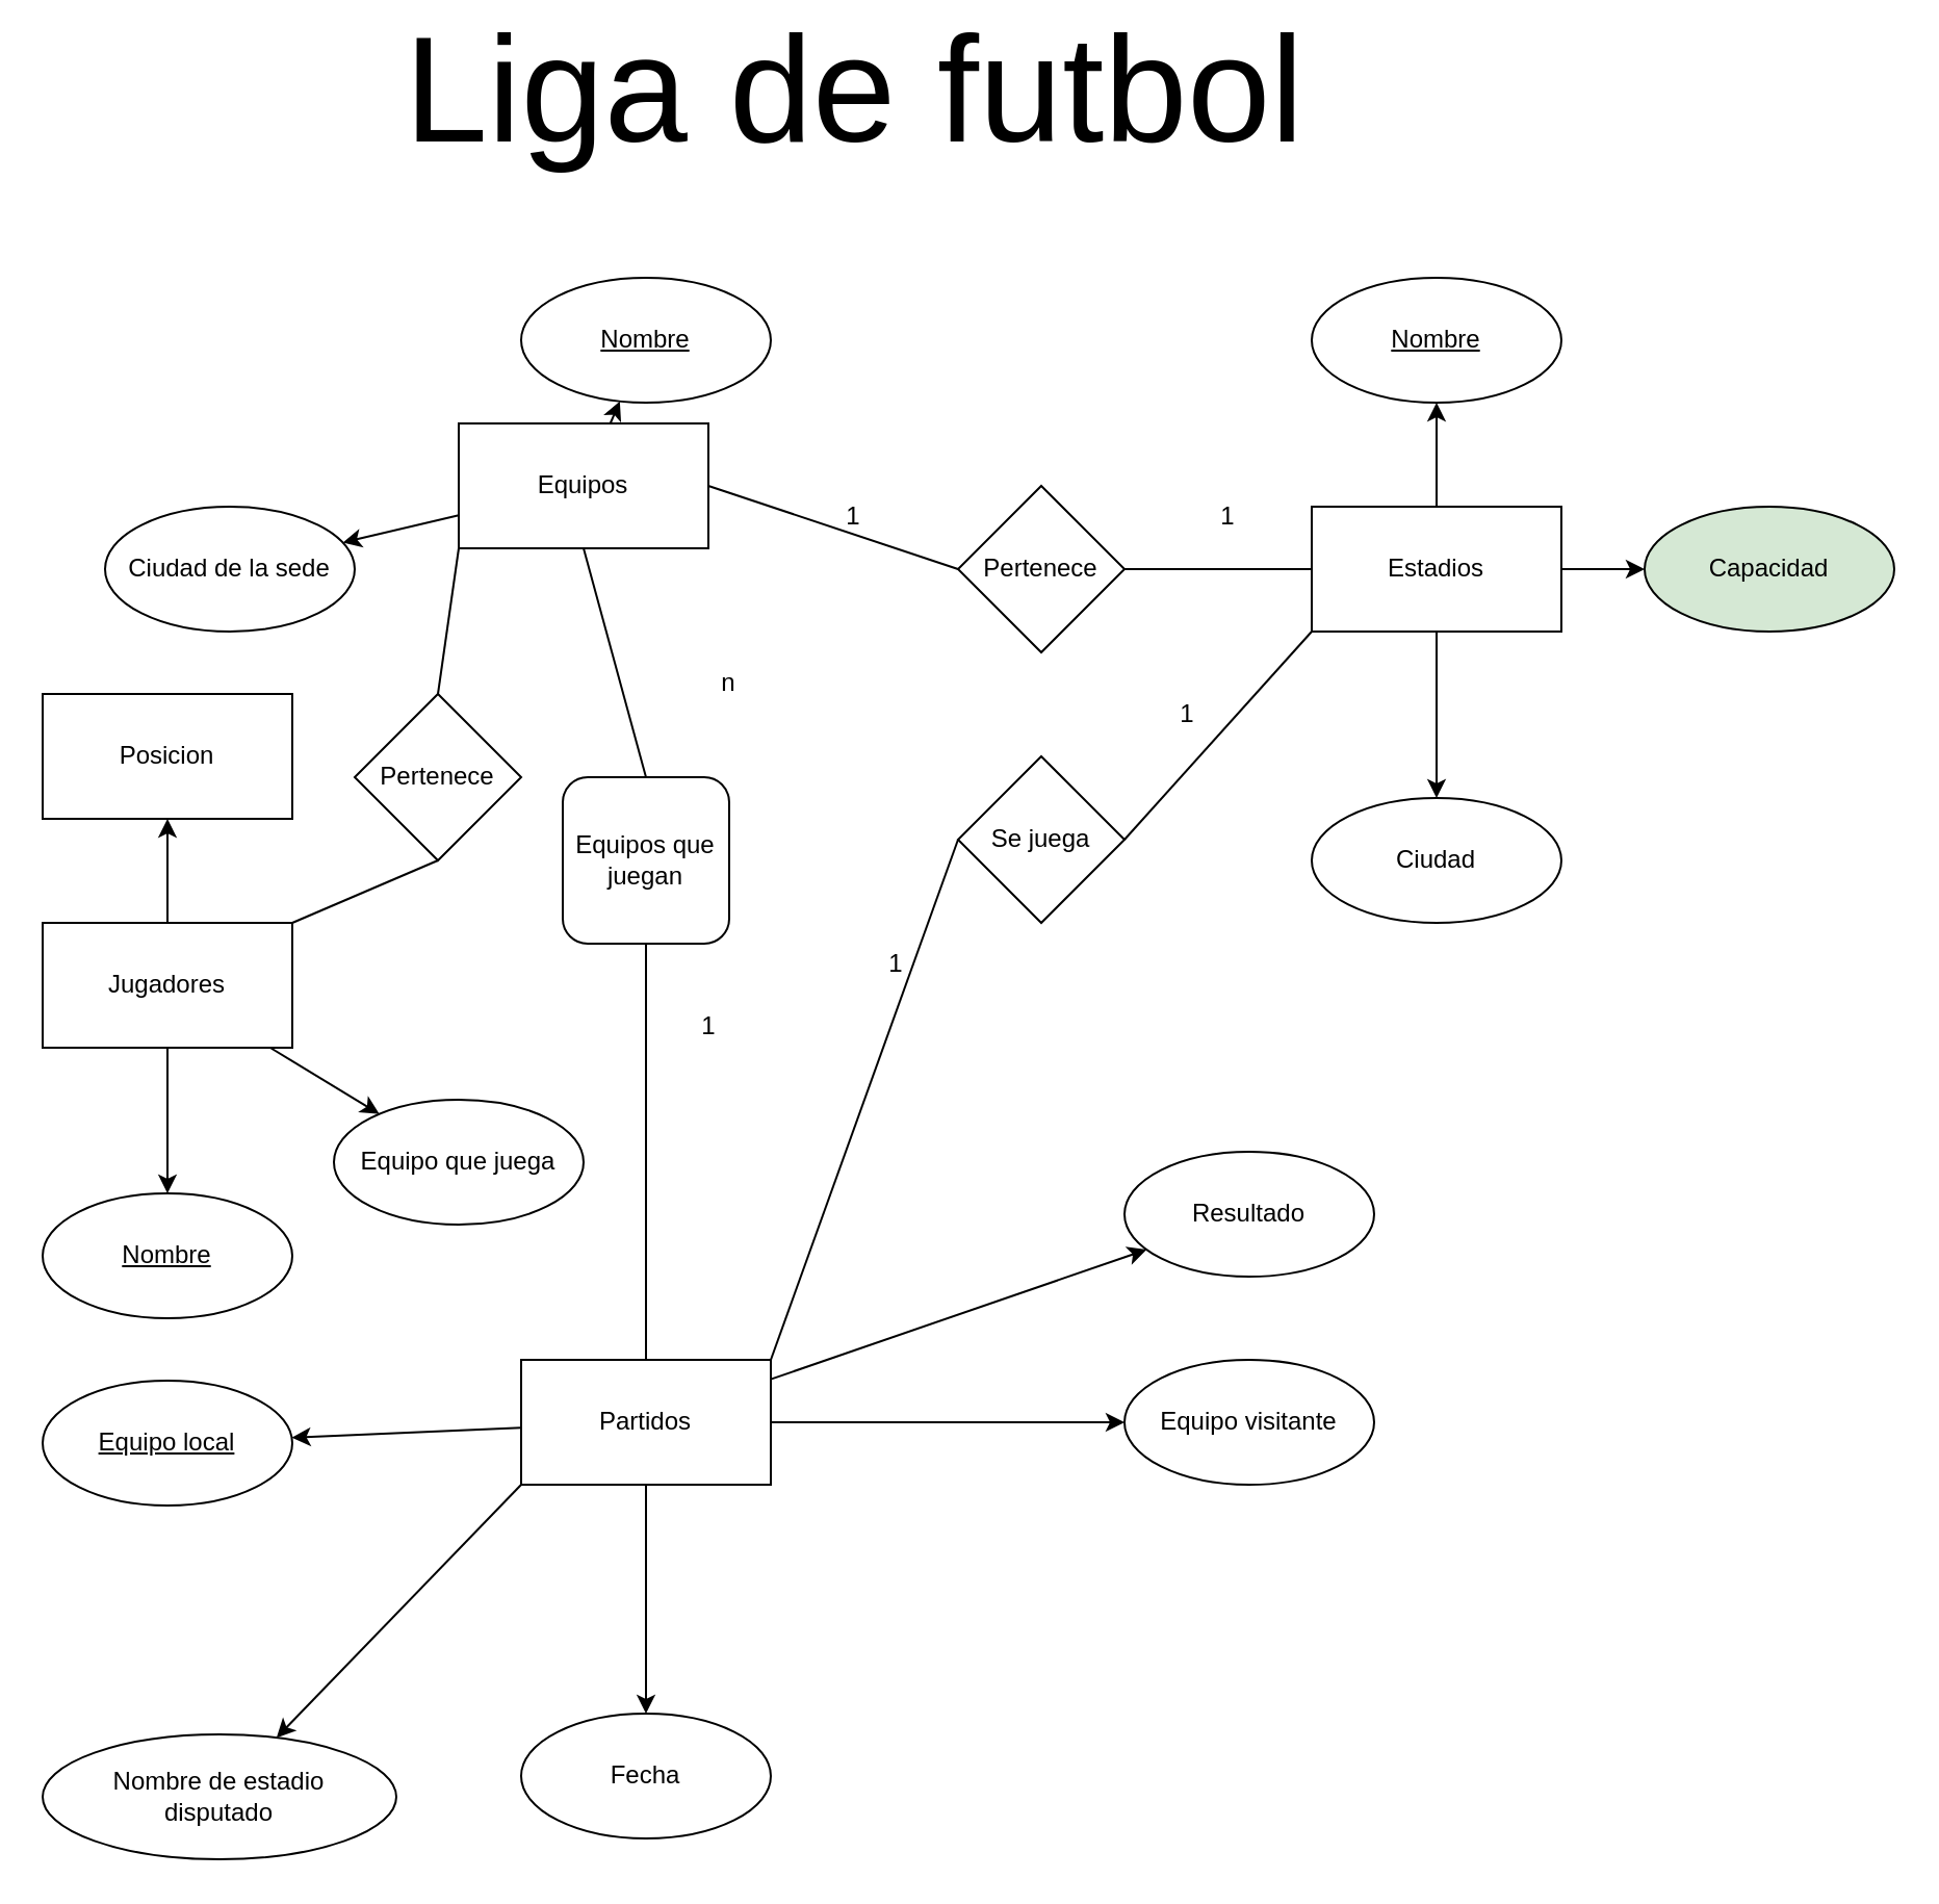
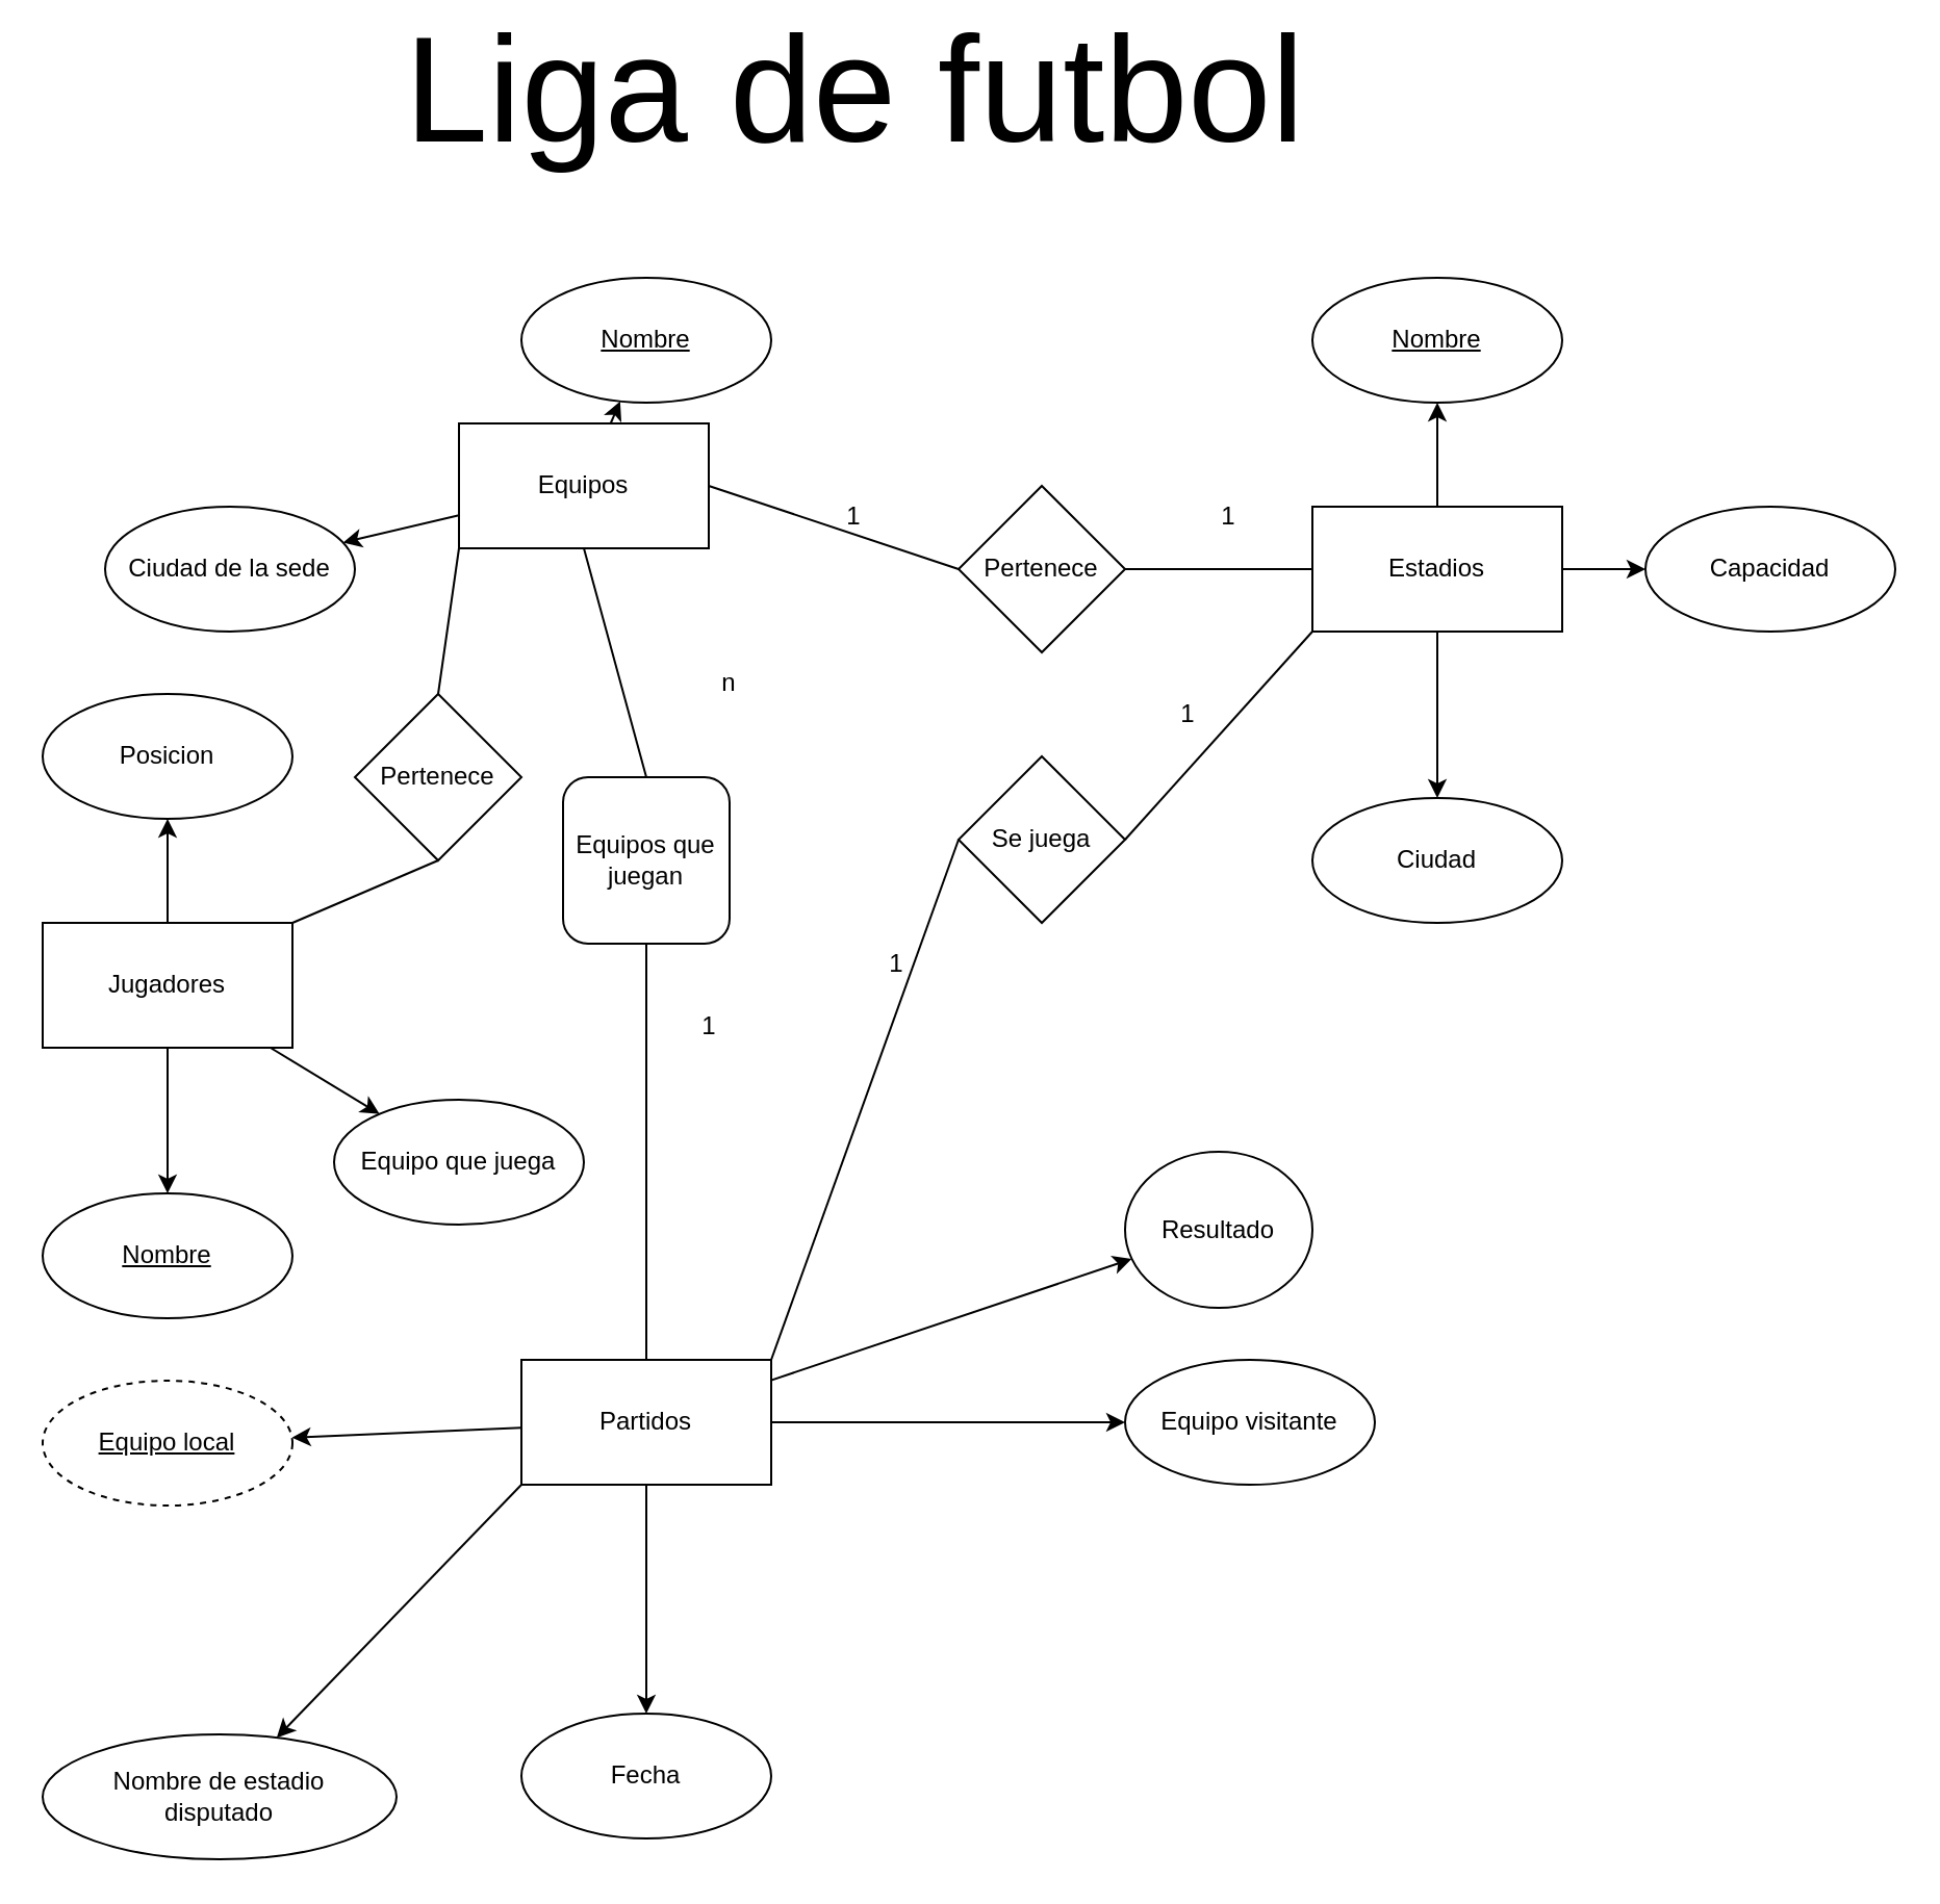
  <mxCell id="0" />
  <mxCell id="1" parent="0" />
  <mxCell id="2" value="" style="edgeStyle=none;html=1;fontSize=72;" parent="1" source="4" target="22" edge="1"><mxGeometry relative="1" as="geometry" /></mxCell>
  <mxCell id="3" value="" style="edgeStyle=none;html=1;fontSize=72;" parent="1" source="4" target="23" edge="1"><mxGeometry relative="1" as="geometry" /></mxCell>
  <mxCell id="4" value="Equipos" style="rounded=0;whiteSpace=wrap;html=1;" parent="1" vertex="1"><mxGeometry x="220" y="200" width="120" height="60" as="geometry" /></mxCell>
  <mxCell id="5" value="" style="edgeStyle=none;html=1;fontSize=72;" parent="1" source="8" target="15" edge="1"><mxGeometry relative="1" as="geometry" /></mxCell>
  <mxCell id="6" value="" style="edgeStyle=none;html=1;fontSize=72;" parent="1" source="8" target="16" edge="1"><mxGeometry relative="1" as="geometry" /></mxCell>
  <mxCell id="7" value="" style="edgeStyle=none;html=1;fontSize=72;" parent="1" source="8" target="17" edge="1"><mxGeometry relative="1" as="geometry" /></mxCell>
  <mxCell id="8" value="Estadios" style="rounded=0;whiteSpace=wrap;html=1;" parent="1" vertex="1"><mxGeometry x="630" y="240" width="120" height="60" as="geometry" /></mxCell>
  <mxCell id="9" value="" style="edgeStyle=none;html=1;fontSize=72;" parent="1" source="13" target="18" edge="1"><mxGeometry relative="1" as="geometry" /></mxCell>
  <mxCell id="10" value="" style="edgeStyle=none;html=1;fontSize=72;" parent="1" source="13" target="19" edge="1"><mxGeometry relative="1" as="geometry" /></mxCell>
  <mxCell id="11" value="" style="edgeStyle=none;html=1;fontSize=72;" parent="1" source="13" target="20" edge="1"><mxGeometry relative="1" as="geometry" /></mxCell>
  <mxCell id="12" value="" style="edgeStyle=none;html=1;fontSize=72;" parent="1" source="13" target="21" edge="1"><mxGeometry relative="1" as="geometry" /></mxCell>
  <mxCell id="13" value="Partidos" style="rounded=0;whiteSpace=wrap;html=1;" parent="1" vertex="1"><mxGeometry x="250" y="650" width="120" height="60" as="geometry" /></mxCell>
  <mxCell id="14" value="&lt;font style=&quot;font-size: 72px&quot;&gt;Liga de futbol&lt;/font&gt;" style="text;html=1;align=center;verticalAlign=middle;resizable=0;points=[];autosize=1;strokeColor=none;fillColor=none;" parent="1" vertex="1"><mxGeometry x="185" y="20" width="450" height="40" as="geometry" /></mxCell>
  <mxCell id="15" value="&lt;u&gt;Nombre&lt;/u&gt;" style="ellipse;whiteSpace=wrap;html=1;rounded=0;" parent="1" vertex="1"><mxGeometry x="630" y="130" width="120" height="60" as="geometry" /></mxCell>
- <mxCell id="16" value="Capacidad" style="ellipse;whiteSpace=wrap;html=1;rounded=0;fillColor=#d5e8d4;" parent="1" vertex="1"><mxGeometry x="790" y="240" width="120" height="60" as="geometry" /></mxCell>
+ <mxCell id="16" value="Capacidad" style="ellipse;whiteSpace=wrap;html=1;rounded=0;" parent="1" vertex="1"><mxGeometry x="790" y="240" width="120" height="60" as="geometry" /></mxCell>
  <mxCell id="17" value="Ciudad" style="ellipse;whiteSpace=wrap;html=1;rounded=0;" parent="1" vertex="1"><mxGeometry x="630" y="380" width="120" height="60" as="geometry" /></mxCell>
  <mxCell id="18" value="Fecha" style="ellipse;whiteSpace=wrap;html=1;rounded=0;" parent="1" vertex="1"><mxGeometry x="250" y="820" width="120" height="60" as="geometry" /></mxCell>
- <mxCell id="19" value="&lt;u&gt;Equipo local&lt;/u&gt;" style="ellipse;whiteSpace=wrap;html=1;rounded=0;" parent="1" vertex="1"><mxGeometry x="20" y="660" width="120" height="60" as="geometry" /></mxCell>
+ <mxCell id="19" value="&lt;u&gt;Equipo local&lt;/u&gt;" style="ellipse;whiteSpace=wrap;html=1;rounded=0;dashed=1;" parent="1" vertex="1"><mxGeometry x="20" y="660" width="120" height="60" as="geometry" /></mxCell>
  <mxCell id="20" value="Equipo visitante" style="ellipse;whiteSpace=wrap;html=1;rounded=0;" parent="1" vertex="1"><mxGeometry x="540" y="650" width="120" height="60" as="geometry" /></mxCell>
- <mxCell id="21" value="Resultado" style="ellipse;whiteSpace=wrap;html=1;rounded=0;" parent="1" vertex="1"><mxGeometry x="540" y="550" width="120" height="60" as="geometry" /></mxCell>
+ <mxCell id="21" value="Resultado" style="ellipse;whiteSpace=wrap;html=1;rounded=0;" parent="1" vertex="1"><mxGeometry x="540" y="550" width="90" height="75" as="geometry" /></mxCell>
  <mxCell id="22" value="&lt;u&gt;Nombre&lt;/u&gt;" style="ellipse;whiteSpace=wrap;html=1;rounded=0;" parent="1" vertex="1"><mxGeometry x="250" y="130" width="120" height="60" as="geometry" /></mxCell>
  <mxCell id="23" value="Ciudad de la sede" style="ellipse;whiteSpace=wrap;html=1;rounded=0;" parent="1" vertex="1"><mxGeometry x="50" y="240" width="120" height="60" as="geometry" /></mxCell>
  <mxCell id="24" value="Nombre de estadio&lt;br&gt;disputado" style="ellipse;whiteSpace=wrap;html=1;rounded=0;" parent="1" vertex="1"><mxGeometry x="20" y="830" width="170" height="60" as="geometry" /></mxCell>
  <mxCell id="25" value="" style="endArrow=classic;html=1;fontSize=12;exitX=0;exitY=1;exitDx=0;exitDy=0;" parent="1" source="13" target="24" edge="1"><mxGeometry width="50" height="50" relative="1" as="geometry"><mxPoint x="480" y="360" as="sourcePoint" /><mxPoint x="530" y="310" as="targetPoint" /></mxGeometry></mxCell>
  <mxCell id="26" value="Pertenece" style="rhombus;whiteSpace=wrap;html=1;fontSize=12;" parent="1" vertex="1"><mxGeometry x="460" y="230" width="80" height="80" as="geometry" /></mxCell>
  <mxCell id="27" value="" style="endArrow=none;html=1;fontSize=12;entryX=1;entryY=0.5;entryDx=0;entryDy=0;exitX=0;exitY=0.5;exitDx=0;exitDy=0;" parent="1" source="8" target="26" edge="1"><mxGeometry width="50" height="50" relative="1" as="geometry"><mxPoint x="480" y="360" as="sourcePoint" /><mxPoint x="530" y="310" as="targetPoint" /></mxGeometry></mxCell>
  <mxCell id="28" value="" style="endArrow=none;html=1;fontSize=12;exitX=1;exitY=0.5;exitDx=0;exitDy=0;entryX=0;entryY=0.5;entryDx=0;entryDy=0;" parent="1" source="4" target="26" edge="1"><mxGeometry width="50" height="50" relative="1" as="geometry"><mxPoint x="480" y="360" as="sourcePoint" /><mxPoint x="530" y="310" as="targetPoint" /></mxGeometry></mxCell>
  <mxCell id="29" value="1" style="text;html=1;strokeColor=none;fillColor=none;align=center;verticalAlign=middle;whiteSpace=wrap;rounded=0;fontSize=12;" parent="1" vertex="1"><mxGeometry x="560" y="230" width="60" height="30" as="geometry" /></mxCell>
  <mxCell id="30" value="1" style="text;html=1;strokeColor=none;fillColor=none;align=center;verticalAlign=middle;whiteSpace=wrap;rounded=0;fontSize=12;" parent="1" vertex="1"><mxGeometry x="380" y="230" width="60" height="30" as="geometry" /></mxCell>
  <mxCell id="31" value="Equipos que juegan" style="whiteSpace=wrap;html=1;fontSize=12;rounded=1;" parent="1" vertex="1"><mxGeometry x="270" y="370" width="80" height="80" as="geometry" /></mxCell>
  <mxCell id="32" value="" style="endArrow=none;html=1;fontSize=12;entryX=0.5;entryY=1;entryDx=0;entryDy=0;exitX=0.5;exitY=0;exitDx=0;exitDy=0;" parent="1" source="31" target="4" edge="1"><mxGeometry width="50" height="50" relative="1" as="geometry"><mxPoint x="480" y="360" as="sourcePoint" /><mxPoint x="530" y="310" as="targetPoint" /></mxGeometry></mxCell>
  <mxCell id="33" value="" style="endArrow=none;html=1;fontSize=12;exitX=0.5;exitY=0;exitDx=0;exitDy=0;entryX=0.5;entryY=1;entryDx=0;entryDy=0;" parent="1" source="13" target="31" edge="1"><mxGeometry width="50" height="50" relative="1" as="geometry"><mxPoint x="480" y="360" as="sourcePoint" /><mxPoint x="530" y="310" as="targetPoint" /></mxGeometry></mxCell>
  <mxCell id="34" value="n" style="text;html=1;strokeColor=none;fillColor=none;align=center;verticalAlign=middle;whiteSpace=wrap;rounded=0;fontSize=12;" parent="1" vertex="1"><mxGeometry x="320" y="310" width="60" height="30" as="geometry" /></mxCell>
  <mxCell id="35" value="1" style="text;html=1;align=center;verticalAlign=middle;resizable=0;points=[];autosize=1;strokeColor=none;fillColor=none;fontSize=12;" parent="1" vertex="1"><mxGeometry x="330" y="480" width="20" height="20" as="geometry" /></mxCell>
  <mxCell id="36" value="Se juega" style="rhombus;whiteSpace=wrap;html=1;fontSize=12;" parent="1" vertex="1"><mxGeometry x="460" y="360" width="80" height="80" as="geometry" /></mxCell>
  <mxCell id="37" value="" style="endArrow=none;html=1;fontSize=12;entryX=0;entryY=1;entryDx=0;entryDy=0;exitX=1;exitY=0.5;exitDx=0;exitDy=0;" parent="1" source="36" target="8" edge="1"><mxGeometry width="50" height="50" relative="1" as="geometry"><mxPoint x="480" y="360" as="sourcePoint" /><mxPoint x="530" y="310" as="targetPoint" /></mxGeometry></mxCell>
  <mxCell id="38" value="" style="endArrow=none;html=1;fontSize=12;exitX=1;exitY=0;exitDx=0;exitDy=0;" parent="1" source="13" edge="1"><mxGeometry width="50" height="50" relative="1" as="geometry"><mxPoint x="480" y="360" as="sourcePoint" /><mxPoint x="460" y="400" as="targetPoint" /></mxGeometry></mxCell>
  <mxCell id="39" value="1" style="text;html=1;align=center;verticalAlign=middle;resizable=0;points=[];autosize=1;strokeColor=none;fillColor=none;fontSize=12;" parent="1" vertex="1"><mxGeometry x="560" y="330" width="20" height="20" as="geometry" /></mxCell>
  <mxCell id="40" value="1" style="text;html=1;align=center;verticalAlign=middle;resizable=0;points=[];autosize=1;strokeColor=none;fillColor=none;fontSize=12;" parent="1" vertex="1"><mxGeometry x="420" y="450" width="20" height="20" as="geometry" /></mxCell>
  <mxCell id="41" value="" style="edgeStyle=none;html=1;" edge="1" parent="1" source="44" target="45"><mxGeometry relative="1" as="geometry" /></mxCell>
  <mxCell id="42" value="" style="edgeStyle=none;html=1;" edge="1" parent="1" source="44" target="46"><mxGeometry relative="1" as="geometry" /></mxCell>
  <mxCell id="43" value="" style="edgeStyle=none;html=1;" edge="1" parent="1" source="44" target="47"><mxGeometry relative="1" as="geometry" /></mxCell>
  <mxCell id="44" value="Jugadores" style="rounded=0;whiteSpace=wrap;html=1;" vertex="1" parent="1"><mxGeometry x="20" y="440" width="120" height="60" as="geometry" /></mxCell>
  <mxCell id="45" value="&lt;u&gt;Nombre&lt;/u&gt;" style="ellipse;whiteSpace=wrap;html=1;rounded=0;" vertex="1" parent="1"><mxGeometry x="20" y="570" width="120" height="60" as="geometry" /></mxCell>
- <mxCell id="46" value="Posicion" style="whiteSpace=wrap;html=1;rounded=0;" vertex="1" parent="1"><mxGeometry x="20" y="330" width="120" height="60" as="geometry" /></mxCell>
+ <mxCell id="46" value="Posicion" style="ellipse;whiteSpace=wrap;html=1;rounded=0;" vertex="1" parent="1"><mxGeometry x="20" y="330" width="120" height="60" as="geometry" /></mxCell>
  <mxCell id="47" value="Equipo que juega" style="ellipse;whiteSpace=wrap;html=1;rounded=0;" vertex="1" parent="1"><mxGeometry x="160" y="525" width="120" height="60" as="geometry" /></mxCell>
  <mxCell id="48" value="Pertenece" style="rhombus;whiteSpace=wrap;html=1;" vertex="1" parent="1"><mxGeometry x="170" y="330" width="80" height="80" as="geometry" /></mxCell>
  <mxCell id="49" value="" style="endArrow=none;html=1;exitX=1;exitY=0;exitDx=0;exitDy=0;entryX=0.5;entryY=1;entryDx=0;entryDy=0;" edge="1" parent="1" source="44" target="48"><mxGeometry width="50" height="50" relative="1" as="geometry"><mxPoint x="510" y="580" as="sourcePoint" /><mxPoint x="560" y="530" as="targetPoint" /></mxGeometry></mxCell>
  <mxCell id="50" value="" style="endArrow=none;html=1;exitX=0.5;exitY=0;exitDx=0;exitDy=0;entryX=0;entryY=1;entryDx=0;entryDy=0;" edge="1" parent="1" source="48" target="4"><mxGeometry width="50" height="50" relative="1" as="geometry"><mxPoint x="510" y="580" as="sourcePoint" /><mxPoint x="560" y="530" as="targetPoint" /></mxGeometry></mxCell>
